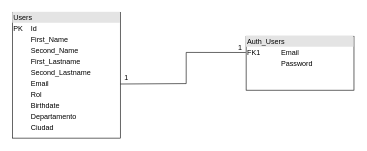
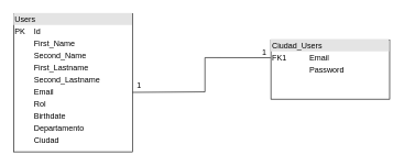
  <mxCell id="0" />
  <mxCell id="1" parent="0" />
  <mxCell id="2" value="&lt;div style=&quot;box-sizing:border-box;width:100%;background:#e4e4e4;padding:2px;&quot;&gt;Users&lt;/div&gt;&lt;table style=&quot;width:100%;font-size:1em;&quot; cellpadding=&quot;2&quot; cellspacing=&quot;0&quot;&gt;&lt;tbody&gt;&lt;tr&gt;&lt;td&gt;PK&lt;/td&gt;&lt;td&gt;Id&lt;/td&gt;&lt;/tr&gt;&lt;tr&gt;&lt;td&gt;&lt;br&gt;&lt;/td&gt;&lt;td&gt;First_Name&lt;/td&gt;&lt;/tr&gt;&lt;tr&gt;&lt;td&gt;&lt;/td&gt;&lt;td&gt;Second_Name&lt;br&gt;&lt;/td&gt;&lt;/tr&gt;&lt;tr&gt;&lt;td&gt;&lt;br&gt;&lt;/td&gt;&lt;td&gt;First_Lastname&lt;br&gt;&lt;/td&gt;&lt;/tr&gt;&lt;tr&gt;&lt;td&gt;&lt;br&gt;&lt;/td&gt;&lt;td&gt;Second_Lastname&lt;/td&gt;&lt;/tr&gt;&lt;tr&gt;&lt;td&gt;&lt;br&gt;&lt;/td&gt;&lt;td&gt;Email&lt;/td&gt;&lt;/tr&gt;&lt;tr&gt;&lt;td&gt;&lt;br&gt;&lt;/td&gt;&lt;td&gt;Rol&lt;/td&gt;&lt;/tr&gt;&lt;tr&gt;&lt;td&gt;&lt;br&gt;&lt;/td&gt;&lt;td&gt;Birthdate&lt;/td&gt;&lt;/tr&gt;&lt;tr&gt;&lt;td&gt;&lt;br&gt;&lt;/td&gt;&lt;td&gt;Departamento&lt;/td&gt;&lt;/tr&gt;&lt;tr&gt;&lt;td&gt;&lt;br&gt;&lt;/td&gt;&lt;td&gt;Ciudad&lt;/td&gt;&lt;/tr&gt;&lt;/tbody&gt;&lt;/table&gt;" style="verticalAlign=top;align=left;overflow=fill;html=1;" parent="1" vertex="1"><mxGeometry x="20" y="20" width="180" height="210" as="geometry" /></mxCell>
- <mxCell id="3" value="&lt;div style=&quot;box-sizing:border-box;width:100%;background:#e4e4e4;padding:2px;&quot;&gt;Auth_Users&lt;/div&gt;&lt;table style=&quot;width:100%;font-size:1em;&quot; cellpadding=&quot;2&quot; cellspacing=&quot;0&quot;&gt;&lt;tbody&gt;&lt;tr&gt;&lt;td&gt;FK1&lt;/td&gt;&lt;td&gt;Email&lt;/td&gt;&lt;/tr&gt;&lt;tr&gt;&lt;td&gt;&lt;br&gt;&lt;/td&gt;&lt;td&gt;Password&lt;/td&gt;&lt;/tr&gt;&lt;/tbody&gt;&lt;/table&gt;" style="verticalAlign=top;align=left;overflow=fill;html=1;" parent="1" vertex="1"><mxGeometry x="410" y="60" width="180" height="90" as="geometry" /></mxCell>
+ <mxCell id="3" value="&lt;div style=&quot;box-sizing:border-box;width:100%;background:#e4e4e4;padding:2px;&quot;&gt;Ciudad_Users&lt;/div&gt;&lt;table style=&quot;width:100%;font-size:1em;&quot; cellpadding=&quot;2&quot; cellspacing=&quot;0&quot;&gt;&lt;tbody&gt;&lt;tr&gt;&lt;td&gt;FK1&lt;/td&gt;&lt;td&gt;Email&lt;/td&gt;&lt;/tr&gt;&lt;tr&gt;&lt;td&gt;&lt;br&gt;&lt;/td&gt;&lt;td&gt;Password&lt;/td&gt;&lt;/tr&gt;&lt;/tbody&gt;&lt;/table&gt;" style="verticalAlign=top;align=left;overflow=fill;html=1;" parent="1" vertex="1"><mxGeometry x="410" y="60" width="180" height="90" as="geometry" /></mxCell>
  <mxCell id="4" value="" style="endArrow=none;html=1;rounded=0;exitX=1.002;exitY=0.57;exitDx=0;exitDy=0;exitPerimeter=0;entryX=-0.003;entryY=0.301;entryDx=0;entryDy=0;entryPerimeter=0;" parent="1" source="2" target="3" edge="1"><mxGeometry width="50" height="50" relative="1" as="geometry"><mxPoint x="230" y="140" as="sourcePoint" /><mxPoint x="280" y="90" as="targetPoint" /><Array as="points"><mxPoint x="310" y="139" /><mxPoint x="310" y="87" /></Array></mxGeometry></mxCell>
  <mxCell id="5" value="1" style="text;html=1;align=center;verticalAlign=middle;resizable=0;points=[];autosize=1;strokeColor=none;fillColor=none;" parent="1" vertex="1"><mxGeometry x="195" y="115" width="30" height="30" as="geometry" /></mxCell>
  <mxCell id="6" value="1" style="text;html=1;align=center;verticalAlign=middle;resizable=0;points=[];autosize=1;strokeColor=none;fillColor=none;" parent="1" vertex="1"><mxGeometry x="385" y="65" width="30" height="30" as="geometry" /></mxCell>
